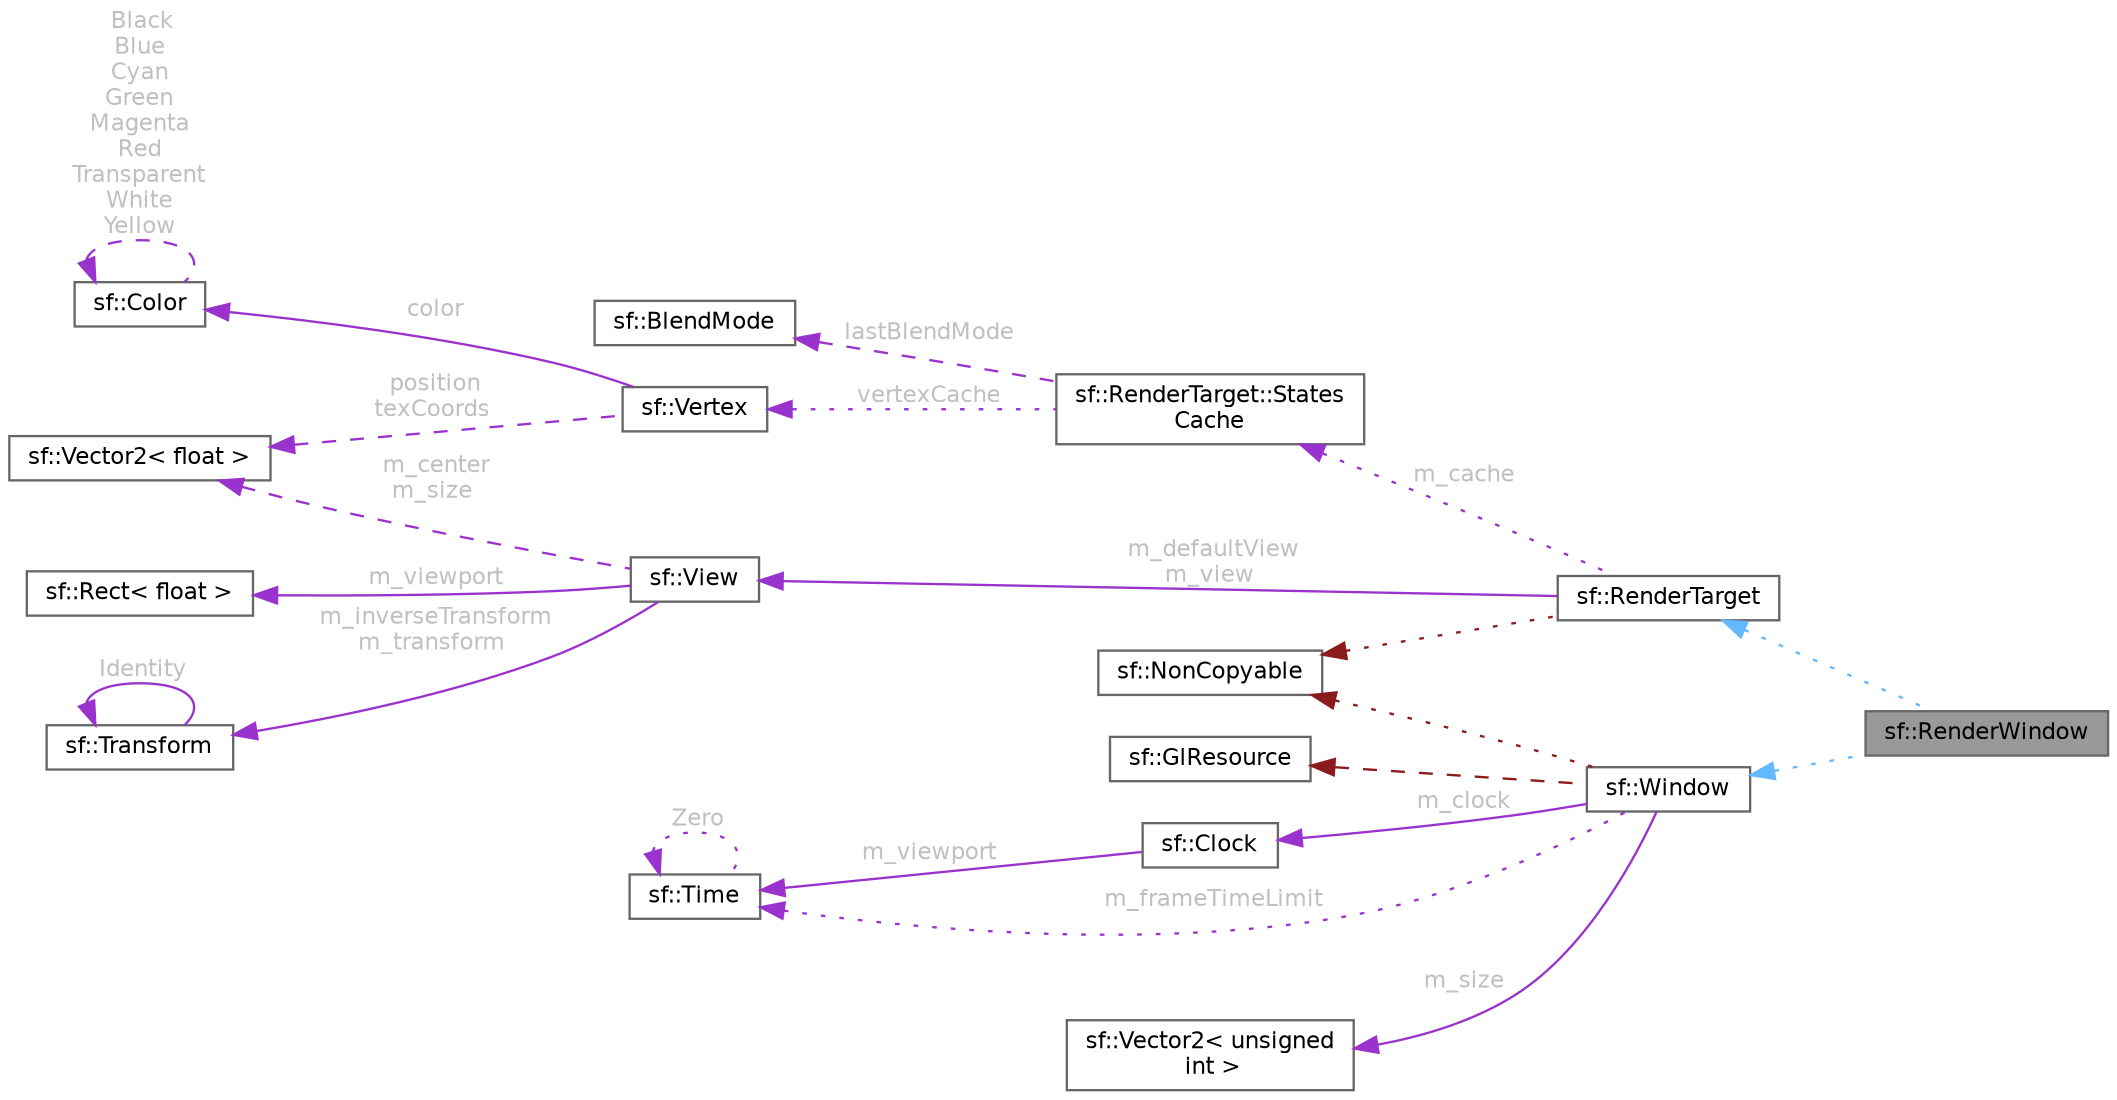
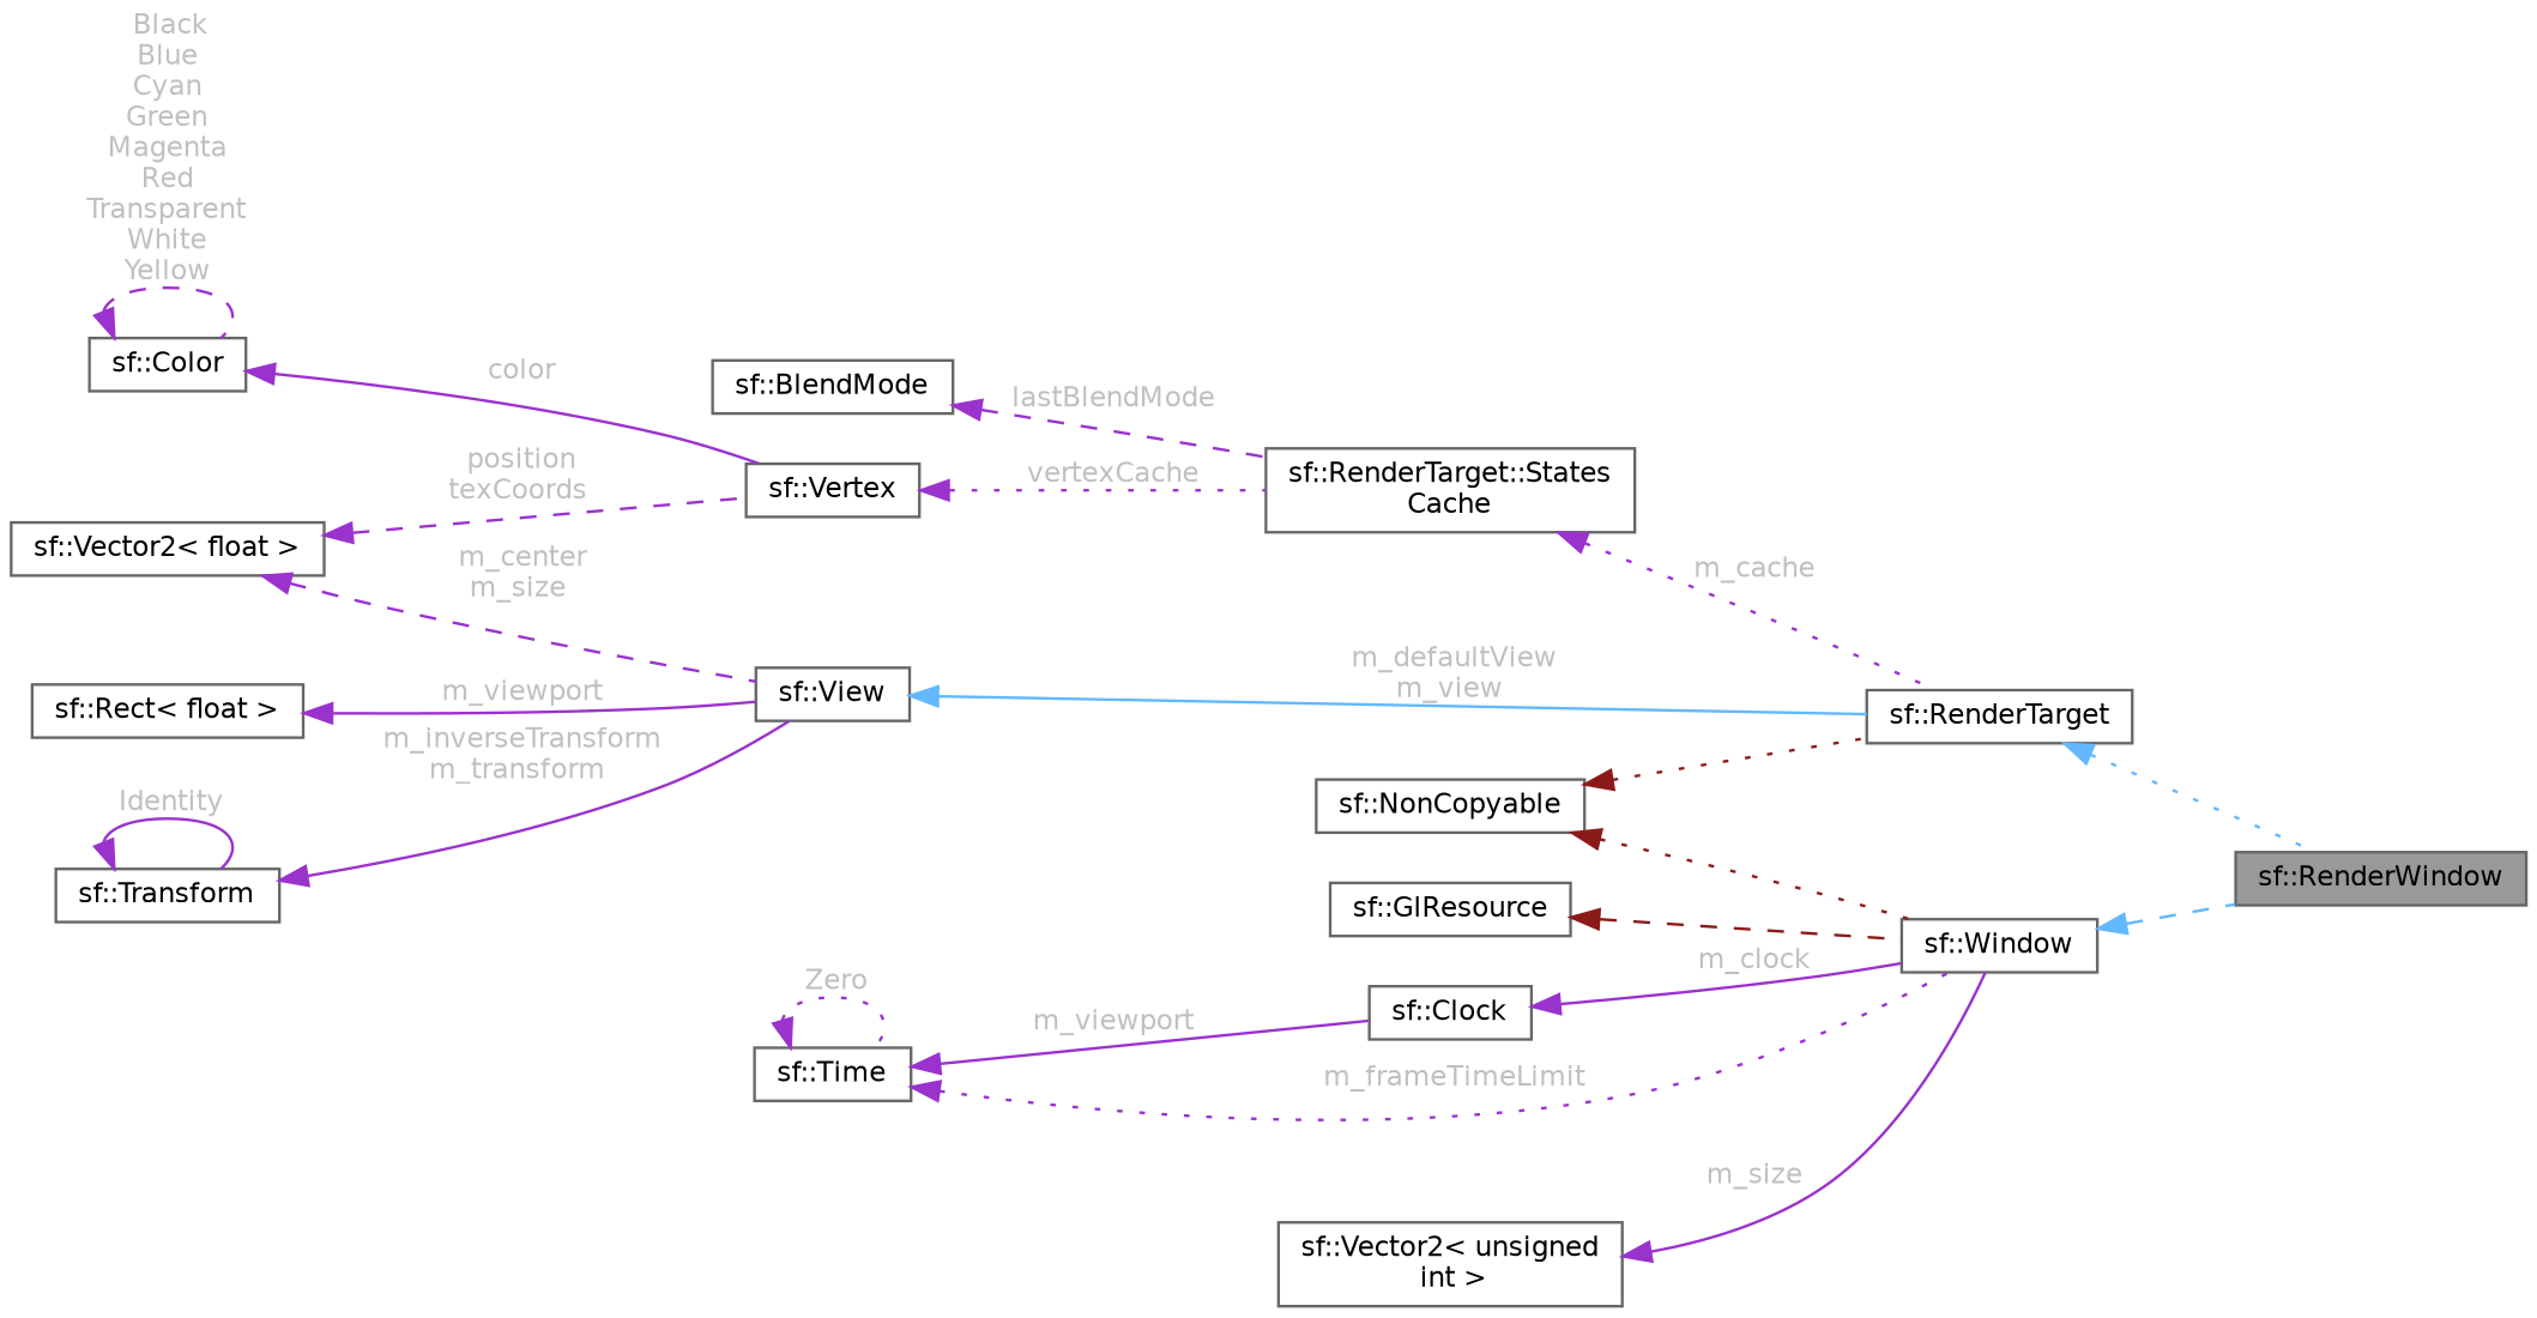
  digraph {
    rankdir=LR
    node [color=gray40 fillcolor=white fontname=Helvetica fontsize=10 shape=box style=filled]
    edge [color=darkorchid3 dir=back fontname=Helvetica fontsize=10 labelfontname=Helvetica labelfontsize=10 style=dotted fontcolor=grey]
    n1 [fillcolor=grey60 fontcolor=black height=0.2 label="sf::RenderWindow" width=0.4]
    n2 [height=0.2 label="sf::Window" width=0.4]
    n3 [height=0.2 label="sf::GlResource" width=0.4]
    n4 [height=0.2 label="sf::NonCopyable" width=0.4]
    n5 [height=0.2 label="sf::RenderTarget" width=0.4]
    n6 [height=0.2 label="sf::Clock" width=0.4]
    n7 [height=0.2 label="sf::Time" width=0.4]
    n8 [height=0.2 label="sf::Vector2\< unsigned\l int \>" width=0.4]
    n9 [height=0.2 label="sf::View" width=0.4]
    n10 [height=0.2 label="sf::Vector2\< float \>" width=0.4]
    n11 [height=0.2 label="sf::Vertex" width=0.4]
    n12 [height=0.2 label="sf::RenderTarget::States\lCache" width=0.4]
    n13 [height=0.2 label="sf::Rect\< float \>" width=0.4]
    n14 [height=0.2 label="sf::Transform" width=0.4]
    n15 [height=0.2 label="sf::BlendMode" width=0.4]
    n16 [height=0.2 label="sf::Color" width=0.4]
-   n2 -> n1 [color=steelblue1 fontcolor=""]
+   n2 -> n1 [color=steelblue1 style=dashed fontcolor=""]
    n3 -> n2 [color=firebrick4 style=dashed fontcolor=""]
    n4 -> n2 [color=firebrick4 fontcolor=""]
    n4 -> n5 [color=firebrick4 fontcolor=""]
    n5 -> n1 [color=steelblue1 fontcolor=""]
    n6 -> n2 [label=" m_clock" style=solid]
    n7 -> n2 [label=" m_frameTimeLimit"]
    n7 -> n6 [label=" m_viewport" style=solid]
    n7 -> n7 [label=" Zero"]
    n8 -> n2 [label=" m_size" style=solid]
-   n9 -> n5 [label=" m_defaultView\nm_view" style=solid]
+   n9 -> n5 [color=steelblue1 label=" m_defaultView\nm_view" style=solid]
    n10 -> n9 [label=" m_center\nm_size" style=dashed]
    n10 -> n11 [label=" position\ntexCoords" style=dashed]
    n11 -> n12 [label=" vertexCache"]
    n12 -> n5 [label=" m_cache"]
    n13 -> n9 [label=" m_viewport" style=solid]
    n14 -> n9 [label=" m_inverseTransform\nm_transform" style=solid]
    n14 -> n14 [label=" Identity" style=solid]
    n15 -> n12 [label=" lastBlendMode" style=dashed]
    n16 -> n11 [label=" color" style=solid]
    n16 -> n16 [label=" Black\nBlue\nCyan\nGreen\nMagenta\nRed\nTransparent\nWhite\nYellow" style=dashed]
  }
